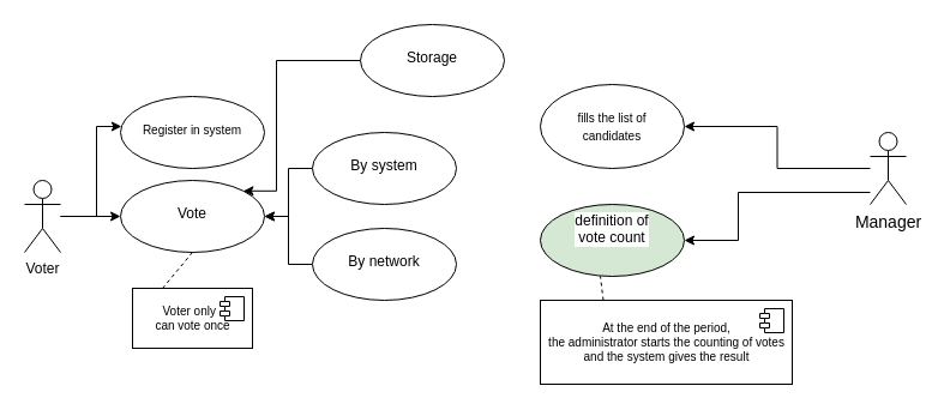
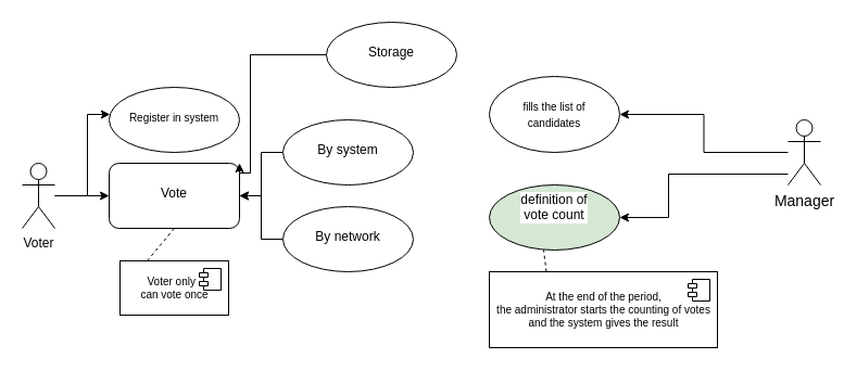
  <mxCell id="0" />
  <mxCell id="1" parent="0" />
  <mxCell id="2" value="" style="edgeStyle=orthogonalEdgeStyle;rounded=0;orthogonalLoop=1;jettySize=auto;html=1;fontColor=default;strokeColor=default;labelBackgroundColor=default;" edge="1" parent="1" source="4" target="5"><mxGeometry relative="1" as="geometry"><Array as="points"><mxPoint x="80" y="180" /><mxPoint x="80" y="105" /></Array></mxGeometry></mxCell>
  <mxCell id="3" value="" style="edgeStyle=orthogonalEdgeStyle;rounded=0;orthogonalLoop=1;jettySize=auto;html=1;labelBackgroundColor=default;fontColor=default;strokeColor=default;" edge="1" parent="1" source="4" target="6"><mxGeometry relative="1" as="geometry" /></mxCell>
  <mxCell id="4" value="Voter" style="shape=umlActor;verticalLabelPosition=bottom;verticalAlign=top;html=1;outlineConnect=0;fillColor=default;strokeColor=default;fontColor=default;" vertex="1" parent="1"><mxGeometry x="20" y="150" width="30" height="60" as="geometry" /></mxCell>
  <mxCell id="5" value="&lt;span style=&quot;font-size: 10px&quot;&gt;&lt;br&gt;Register in system&lt;/span&gt;" style="ellipse;whiteSpace=wrap;html=1;verticalAlign=top;fillColor=default;strokeColor=default;fontColor=default;" vertex="1" parent="1"><mxGeometry x="100" y="80" width="120" height="60" as="geometry" /></mxCell>
- <mxCell id="6" value="&lt;br&gt;Vote" style="ellipse;whiteSpace=wrap;html=1;verticalAlign=top;fillColor=default;strokeColor=default;fontColor=default;" vertex="1" parent="1"><mxGeometry x="100" y="150" width="120" height="60" as="geometry" /></mxCell>
+ <mxCell id="6" value="&lt;br&gt;Vote" style="whiteSpace=wrap;html=1;verticalAlign=top;fillColor=default;strokeColor=default;fontColor=default;rounded=1;" vertex="1" parent="1"><mxGeometry x="100" y="150" width="120" height="60" as="geometry" /></mxCell>
  <mxCell id="7" value="" style="edgeStyle=orthogonalEdgeStyle;rounded=0;orthogonalLoop=1;jettySize=auto;html=1;labelBackgroundColor=default;fontSize=10;fontColor=default;strokeColor=default;" edge="1" parent="1" source="9" target="10"><mxGeometry relative="1" as="geometry" /></mxCell>
  <mxCell id="8" value="" style="edgeStyle=orthogonalEdgeStyle;rounded=0;orthogonalLoop=1;jettySize=auto;html=1;labelBackgroundColor=default;fontSize=10;fontColor=default;strokeColor=default;" edge="1" parent="1" source="9" target="20"><mxGeometry relative="1" as="geometry"><Array as="points"><mxPoint x="615" y="160" /><mxPoint x="615" y="200" /></Array></mxGeometry></mxCell>
  <mxCell id="9" value="&lt;span style=&quot;font-family: arial, sans-serif; font-size: 14px; text-align: left;&quot;&gt;Manager&lt;/span&gt;" style="shape=umlActor;verticalLabelPosition=bottom;verticalAlign=top;html=1;outlineConnect=0;fillColor=default;strokeColor=default;fontColor=default;labelBackgroundColor=default;" vertex="1" parent="1"><mxGeometry x="725" y="110" width="30" height="60" as="geometry" /></mxCell>
  <mxCell id="10" value="&lt;font style=&quot;font-size: 10px&quot;&gt;&lt;br&gt;fills the list of &lt;br&gt;candidates&lt;/font&gt;" style="ellipse;whiteSpace=wrap;html=1;verticalAlign=top;labelBackgroundColor=default;fillColor=default;strokeColor=default;fontColor=default;" vertex="1" parent="1"><mxGeometry x="450" y="70" width="120" height="70" as="geometry" /></mxCell>
  <mxCell id="11" style="edgeStyle=orthogonalEdgeStyle;rounded=0;orthogonalLoop=1;jettySize=auto;html=1;exitX=0;exitY=0.5;exitDx=0;exitDy=0;entryX=1;entryY=0.5;entryDx=0;entryDy=0;labelBackgroundColor=default;fontSize=10;fontColor=default;strokeColor=default;" edge="1" parent="1" source="12" target="6"><mxGeometry relative="1" as="geometry" /></mxCell>
  <mxCell id="12" value="&lt;br&gt;By system" style="ellipse;whiteSpace=wrap;html=1;verticalAlign=top;fillColor=default;strokeColor=default;fontColor=default;" vertex="1" parent="1"><mxGeometry x="260" y="110" width="120" height="60" as="geometry" /></mxCell>
  <mxCell id="13" style="edgeStyle=orthogonalEdgeStyle;rounded=0;orthogonalLoop=1;jettySize=auto;html=1;exitX=0;exitY=0.5;exitDx=0;exitDy=0;entryX=1;entryY=0.5;entryDx=0;entryDy=0;labelBackgroundColor=default;fontSize=10;fontColor=default;strokeColor=default;" edge="1" parent="1" source="14" target="6"><mxGeometry relative="1" as="geometry" /></mxCell>
  <mxCell id="14" value="&lt;br&gt;By network" style="ellipse;whiteSpace=wrap;html=1;verticalAlign=top;fillColor=default;strokeColor=default;fontColor=default;" vertex="1" parent="1"><mxGeometry x="260" y="190" width="120" height="60" as="geometry" /></mxCell>
  <mxCell id="15" style="edgeStyle=orthogonalEdgeStyle;rounded=0;orthogonalLoop=1;jettySize=auto;html=1;exitX=0;exitY=0.5;exitDx=0;exitDy=0;entryX=1;entryY=0;entryDx=0;entryDy=0;labelBackgroundColor=default;fontSize=10;fontColor=default;strokeColor=default;" edge="1" parent="1" source="16" target="6"><mxGeometry relative="1" as="geometry"><Array as="points"><mxPoint x="230" y="50" /><mxPoint x="230" y="159" /></Array></mxGeometry></mxCell>
  <mxCell id="16" value="&lt;br&gt;Storage" style="ellipse;whiteSpace=wrap;html=1;verticalAlign=top;fillColor=default;strokeColor=default;fontColor=default;" vertex="1" parent="1"><mxGeometry x="300" y="20" width="120" height="60" as="geometry" /></mxCell>
  <mxCell id="17" value="Voter only&amp;nbsp;&amp;nbsp;&lt;br&gt;can vote once" style="html=1;dropTarget=0;labelBackgroundColor=default;fontSize=10;fontColor=default;strokeColor=default;fillColor=default;align=center;" vertex="1" parent="1"><mxGeometry x="110" y="240" width="100" height="50" as="geometry" /></mxCell>
  <mxCell id="18" value="" style="shape=module;jettyWidth=8;jettyHeight=4;labelBackgroundColor=default;fontSize=10;fontColor=default;strokeColor=default;fillColor=default;align=center;" vertex="1" parent="17"><mxGeometry x="1" width="20" height="20" relative="1" as="geometry"><mxPoint x="-27" y="7" as="offset" /></mxGeometry></mxCell>
  <mxCell id="19" value="" style="endArrow=none;dashed=1;html=1;rounded=0;labelBackgroundColor=default;fontSize=10;fontColor=default;strokeColor=default;entryX=0.5;entryY=1;entryDx=0;entryDy=0;exitX=0.25;exitY=0;exitDx=0;exitDy=0;fillColor=default;" edge="1" parent="1" source="17" target="6"><mxGeometry width="50" height="50" relative="1" as="geometry"><mxPoint x="200" y="290" as="sourcePoint" /><mxPoint x="250" y="240" as="targetPoint" /></mxGeometry></mxCell>
  <mxCell id="20" value="definition of &lt;br&gt;vote count" style="ellipse;whiteSpace=wrap;html=1;verticalAlign=top;labelBackgroundColor=default;strokeColor=default;fontColor=default;fillColor=#d5e8d4;" vertex="1" parent="1"><mxGeometry x="450" y="170" width="120" height="60" as="geometry" /></mxCell>
  <mxCell id="21" value="At the end of the period, &lt;br&gt;the administrator starts the counting of votes &lt;br&gt;and the system gives the result" style="html=1;dropTarget=0;labelBackgroundColor=default;fontSize=10;fontColor=default;strokeColor=default;fillColor=default;align=center;" vertex="1" parent="1"><mxGeometry x="450" y="250" width="210" height="70" as="geometry" /></mxCell>
  <mxCell id="22" value="" style="shape=module;jettyWidth=8;jettyHeight=4;labelBackgroundColor=default;fontSize=10;fontColor=default;strokeColor=default;fillColor=default;align=center;" vertex="1" parent="21"><mxGeometry x="1" width="20" height="20" relative="1" as="geometry"><mxPoint x="-27" y="7" as="offset" /></mxGeometry></mxCell>
  <mxCell id="23" value="" style="endArrow=none;dashed=1;html=1;rounded=0;labelBackgroundColor=default;fontSize=10;fontColor=default;strokeColor=default;entryX=0.5;entryY=1;entryDx=0;entryDy=0;exitX=0.25;exitY=0;exitDx=0;exitDy=0;fillColor=default;" edge="1" parent="1" source="21"><mxGeometry width="50" height="50" relative="1" as="geometry"><mxPoint x="540" y="310" as="sourcePoint" /><mxPoint x="500" y="230" as="targetPoint" /></mxGeometry></mxCell>
